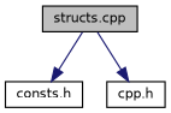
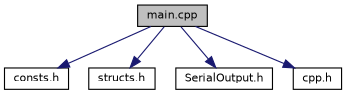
  digraph {
    node [color=black fillcolor=white fontname=Helvetica fontsize=10 shape=record style=filled]
    edge [color=midnightblue fontname=Helvetica fontsize=10 labelfontname=Helvetica labelfontsize=10 style=solid]
-   n1 [fillcolor=grey75 fontcolor=black height=0.2 label="structs.cpp" width=0.4]
+   n1 [fillcolor=grey75 fontcolor=black height=0.2 label="main.cpp" width=0.4]
    n2 [height=0.2 label="consts.h" width=0.4]
+   n3 [height=0.2 label="structs.h" width=0.4]
+   n4 [height=0.2 label="SerialOutput.h" width=0.4]
    n5 [height=0.2 label="cpp.h" width=0.4]
    n1 -> n2
+   n1 -> n3
+   n1 -> n4
    n1 -> n5
  }
